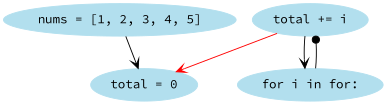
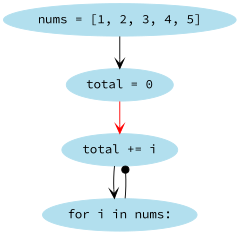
  digraph {
    fontname="Source Code Pro"
    node [color=lightblue2 fontname="Source Code Pro" style=filled]
    edge [arrowhead=vee constraints=false fontname="Source Code Pro" style=solid]
    n1 [label="nums = [1, 2, 3, 4, 5]"]
    n2 [label="total = 0"]
-   n3 [label="for i in for:"]
+   n3 [label="for i in nums:"]
    n4 [label="total += i"]
    n1 -> n2
    n3 -> n4 [arrowhead=dot]
-   n4 -> n2 [arrowsize=1 color=red]
+   n2 -> n4 [arrowsize=1 color=red]
    n4 -> n3
  }
